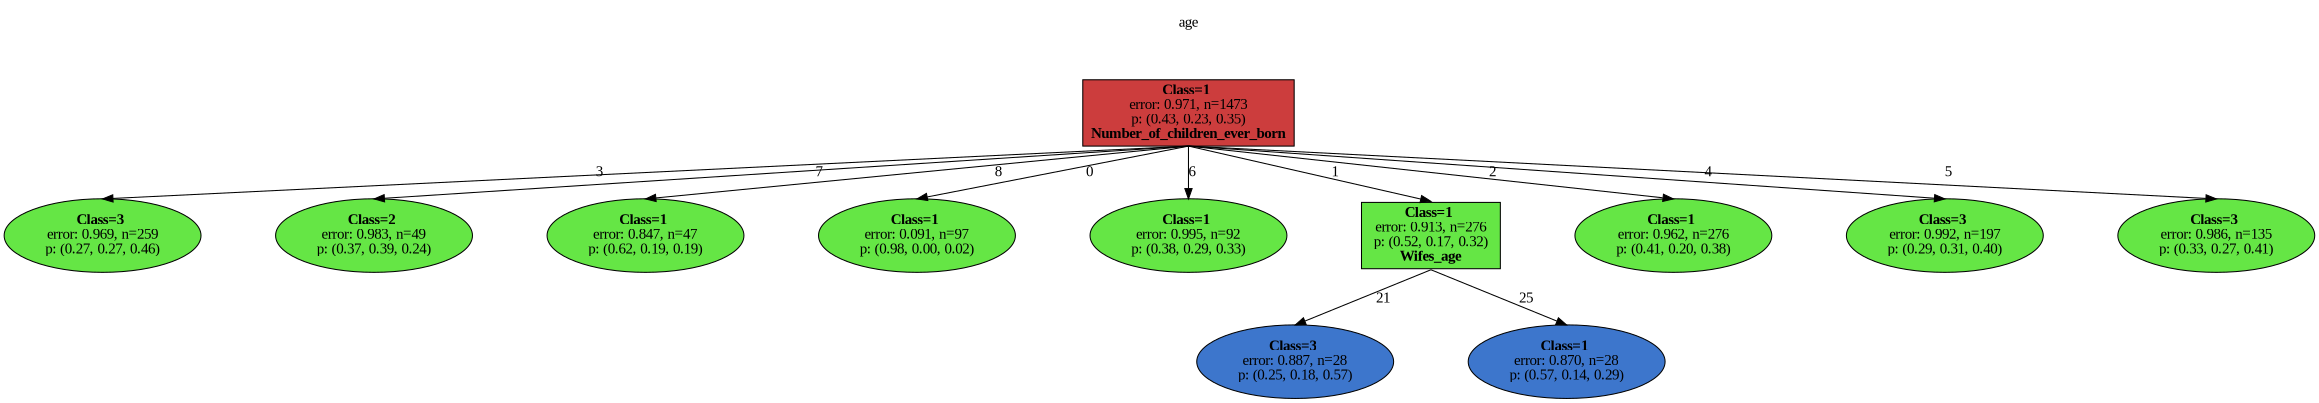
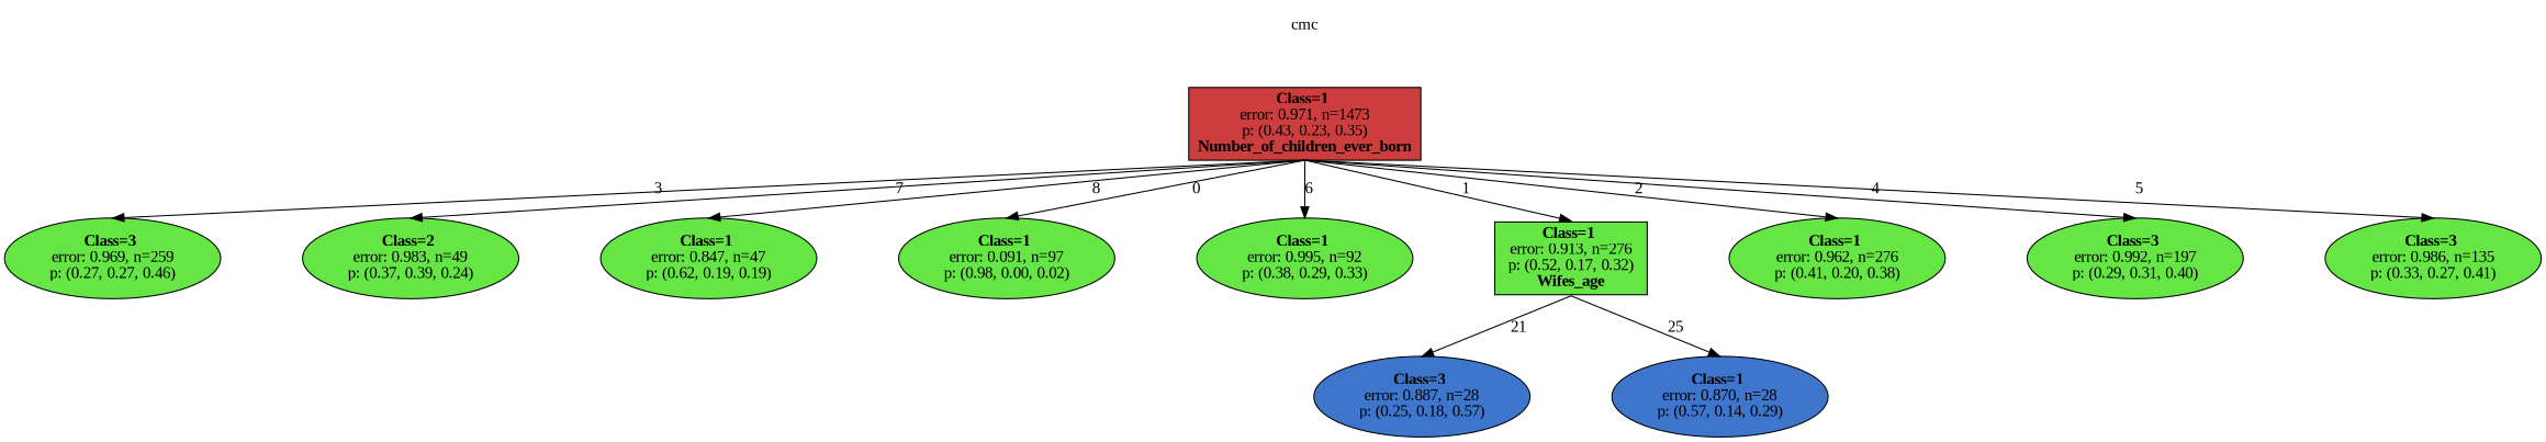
  digraph {
    nodesep=1
    ranksep=0.5
    splines=false
    fontname="Liberation Serif"
    node [color=black fillcolor="0.300 0.7 0.900" fontname="Liberation Serif" shape=oval style=filled]
    edge [fontname="Liberation Serif" headport=n tailport=s]
-   n1 [fillcolor=white label=age shape=plaintext]
+   n1 [fillcolor=white label=cmc shape=plaintext]
    n2 [fillcolor="0.000 0.7 0.800" label=<<b> Class=1 </b> <br/> error: 0.971, n=1473 <br/> p: (0.43, 0.23, 0.35) <br/><b>Number_of_children_ever_born</b>> shape=rect]
    n3 [label=<<b> Class=3 </b> <br/> error: 0.969, n=259 <br/> p: (0.27, 0.27, 0.46) >]
    n4 [label=<<b> Class=2 </b> <br/> error: 0.983, n=49 <br/> p: (0.37, 0.39, 0.24) >]
    n5 [label=<<b> Class=1 </b> <br/> error: 0.847, n=47 <br/> p: (0.62, 0.19, 0.19) >]
    n6 [label=<<b> Class=1 </b> <br/> error: 0.091, n=97 <br/> p: (0.98, 0.00, 0.02) >]
    n7 [label=<<b> Class=1 </b> <br/> error: 0.995, n=92 <br/> p: (0.38, 0.29, 0.33) >]
    n8 [label=<<b> Class=1 </b> <br/> error: 0.913, n=276 <br/> p: (0.52, 0.17, 0.32) <br/><b>Wifes_age</b>> shape=rect]
    n9 [label=<<b> Class=1 </b> <br/> error: 0.962, n=276 <br/> p: (0.41, 0.20, 0.38) >]
    n10 [label=<<b> Class=3 </b> <br/> error: 0.992, n=197 <br/> p: (0.29, 0.31, 0.40) >]
    n11 [label=<<b> Class=3 </b> <br/> error: 0.986, n=135 <br/> p: (0.33, 0.27, 0.41) >]
    n12 [fillcolor="0.600 0.7 0.800" label=<<b> Class=3 </b> <br/> error: 0.887, n=28 <br/> p: (0.25, 0.18, 0.57) >]
    n13 [fillcolor="0.600 0.7 0.800" label=<<b> Class=1 </b> <br/> error: 0.870, n=28 <br/> p: (0.57, 0.14, 0.29) >]
    n1 -> n2 [style=invis]
    n2 -> n3 [label=3]
    n2 -> n4 [label=7]
    n2 -> n5 [label=8]
    n2 -> n6 [label=0]
    n2 -> n7 [label=6]
    n2 -> n8 [label=1]
    n2 -> n9 [label=2]
    n2 -> n10 [label=4]
    n2 -> n11 [label=5]
    n8 -> n12 [label=21]
    n8 -> n13 [label=25]
  }
